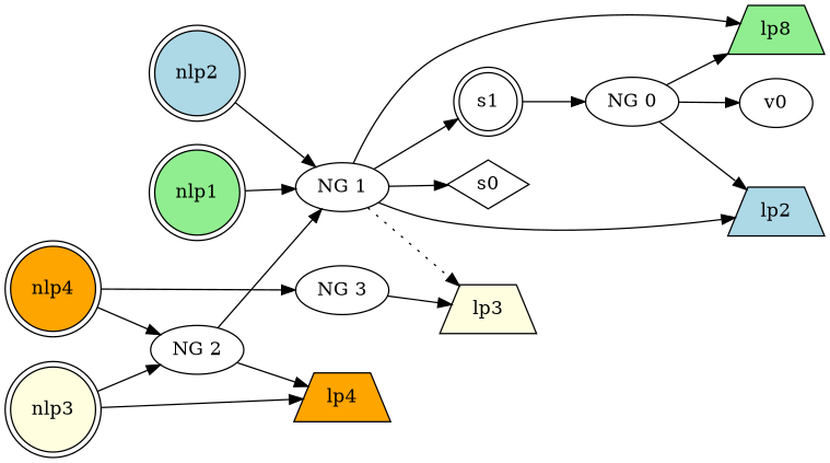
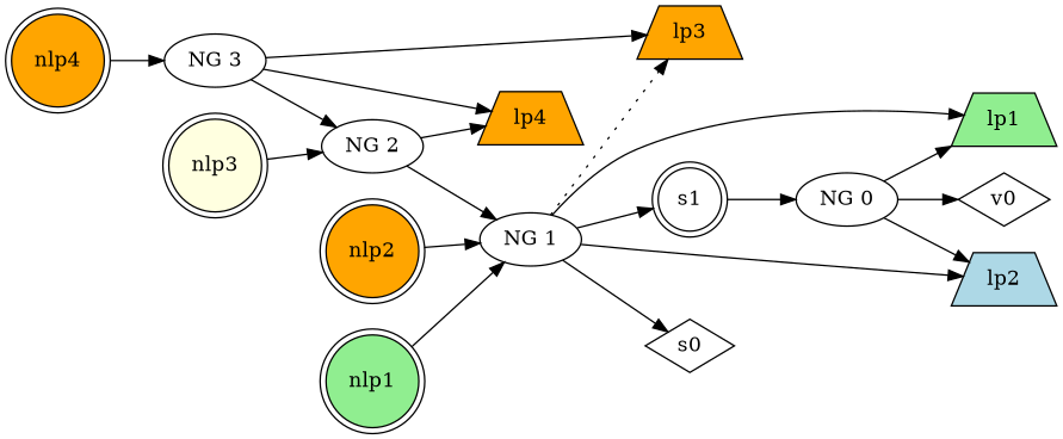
  digraph {
    rankdir=LR
    node [shape=doublecircle style=filled]
    s1 [style=""]
    n2 [label="NG 0" shape="" style=""]
-   lp1 [fillcolor=lightgreen shape=trapezium label=lp8]
+   lp1 [fillcolor=lightgreen shape=trapezium]
    lp2 [fillcolor=lightblue shape=trapezium]
-   v0 [shape=ellipse style=""]
-   lp3 [fillcolor=lightyellow shape=trapezium]
+   v0 [shape=diamond style=""]
+   lp3 [fillcolor=orange shape=trapezium]
    lp4 [fillcolor=orange shape=trapezium]
    nlp1 [fillcolor=lightgreen]
    n9 [label="NG 1" shape="" style=""]
    s0 [shape=diamond style=""]
-   nlp2 [fillcolor=lightblue]
+   nlp2 [fillcolor=orange]
    nlp3 [fillcolor=lightyellow]
    n13 [label="NG 2" shape="" style=""]
    nlp4 [fillcolor=orange]
    n15 [label="NG 3" shape="" style=""]
    s1 -> n2
    n2 -> lp1
    n2 -> lp2
    n2 -> v0
    nlp1 -> n9
    n9 -> s1
    n9 -> lp1
    n9 -> lp2
    n9 -> lp3 [style=dotted]
    n9 -> s0
    nlp2 -> n9
    nlp3 -> n13
    n13 -> lp4
    n13 -> n9
    nlp4 -> n15
    n15 -> lp3
-   nlp3 -> lp4
-   nlp4 -> n13
+   n15 -> lp4
+   n15 -> n13
  }
